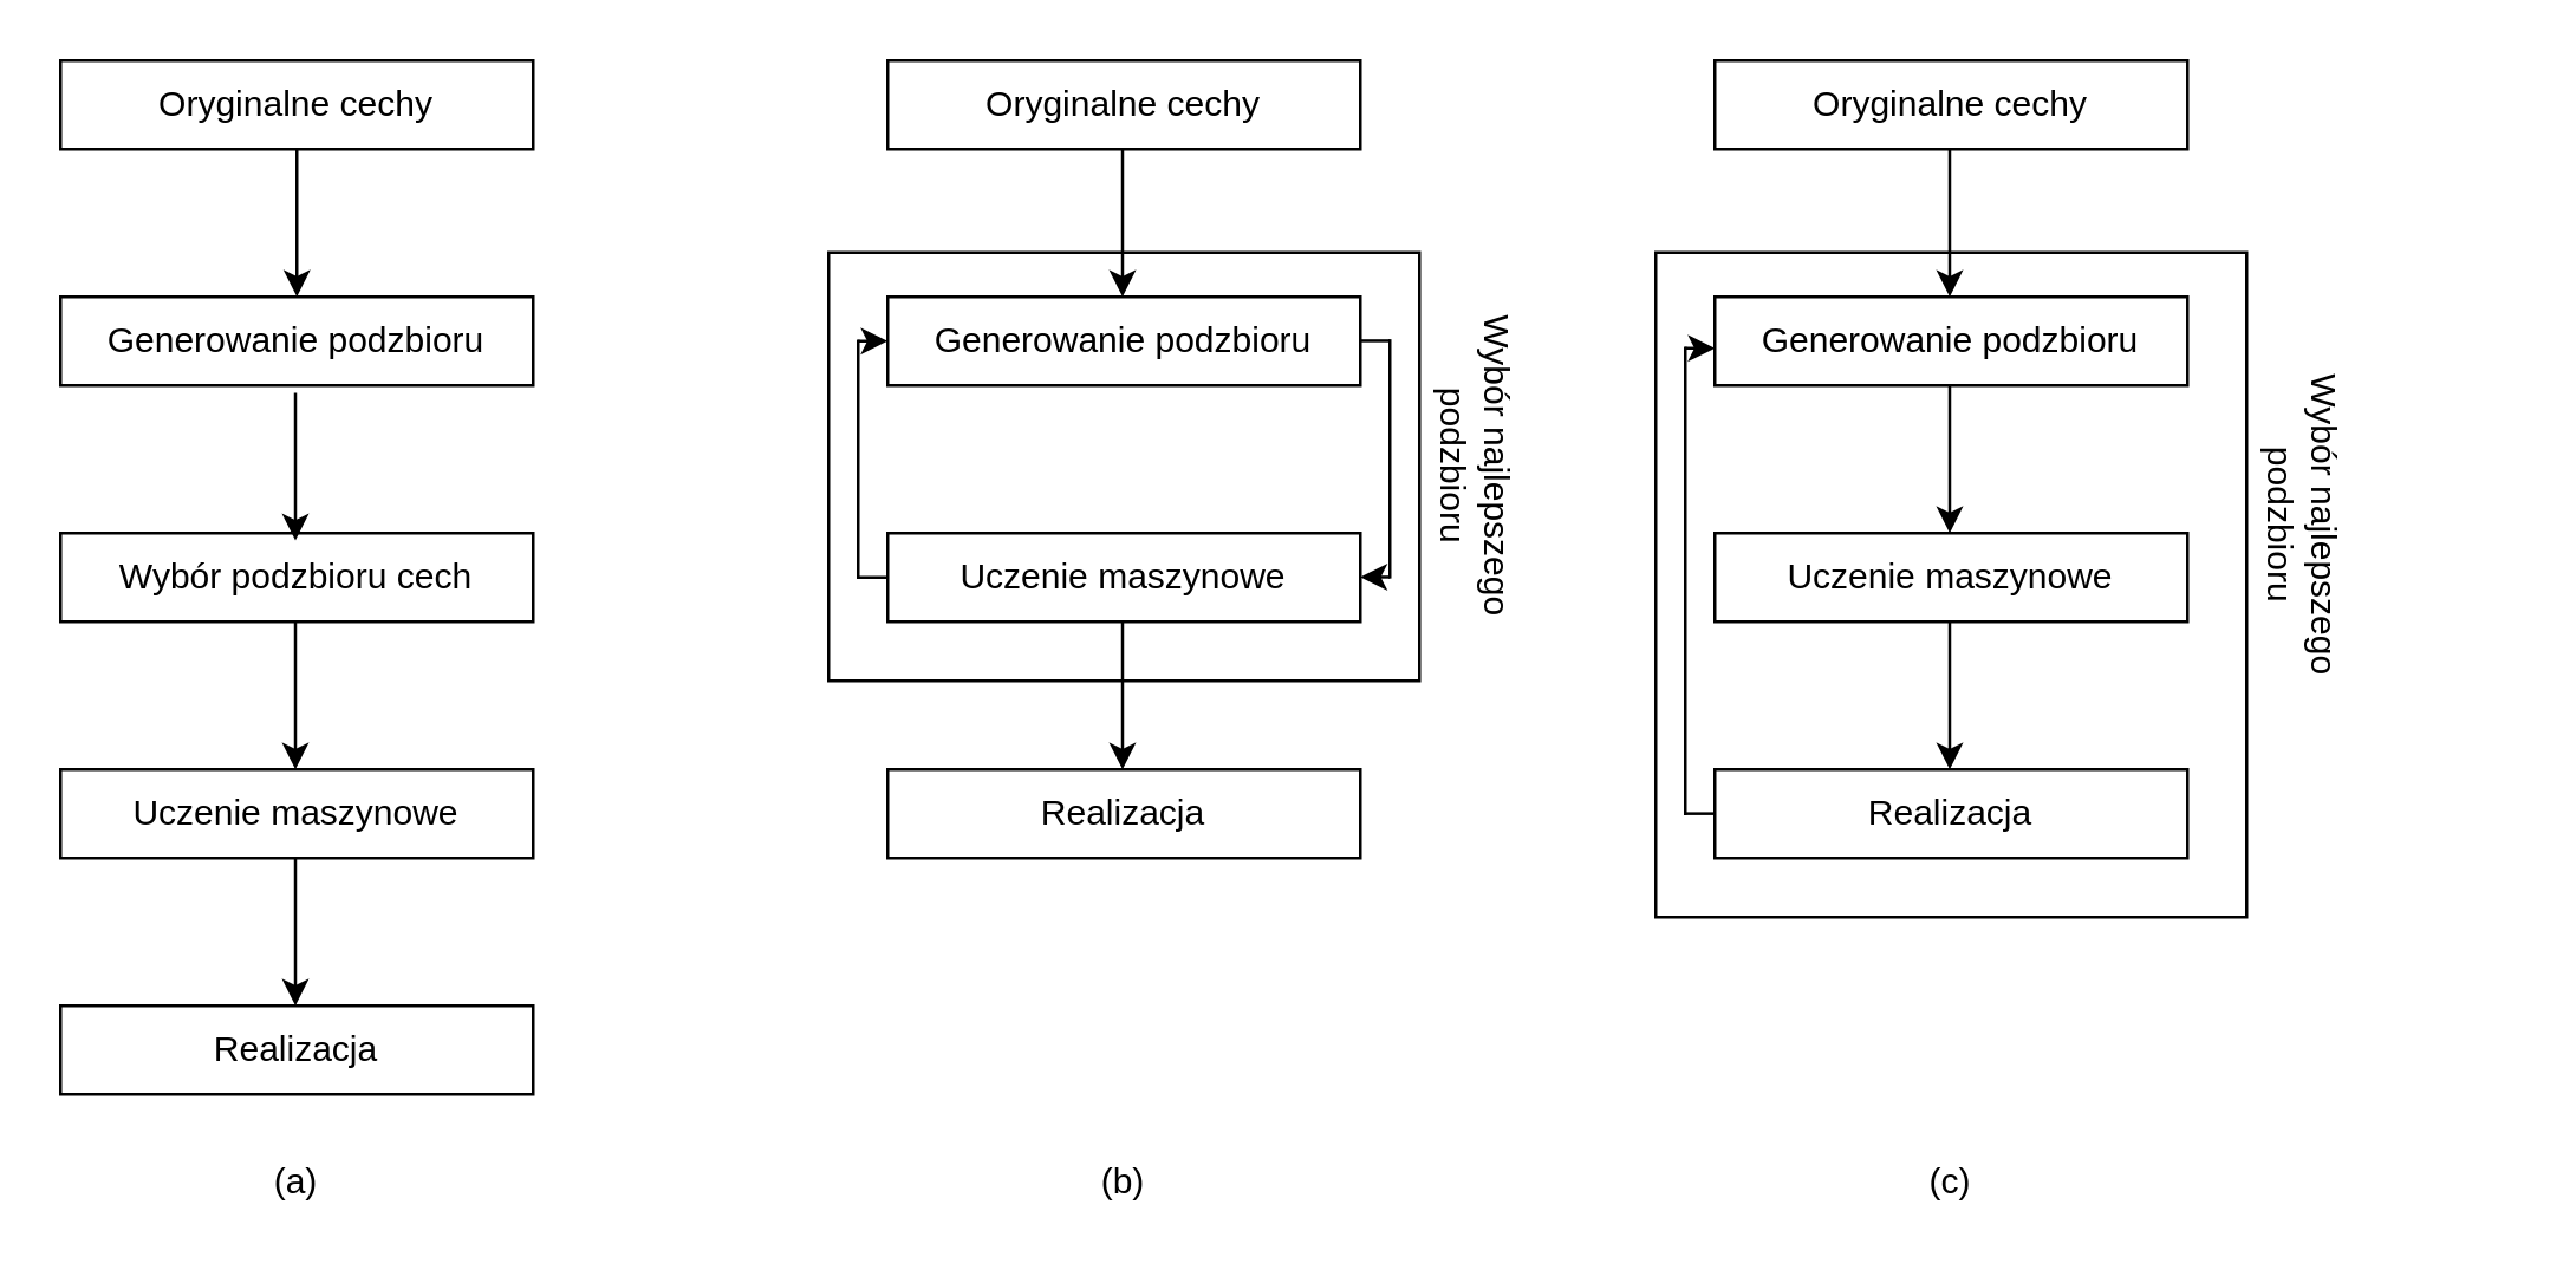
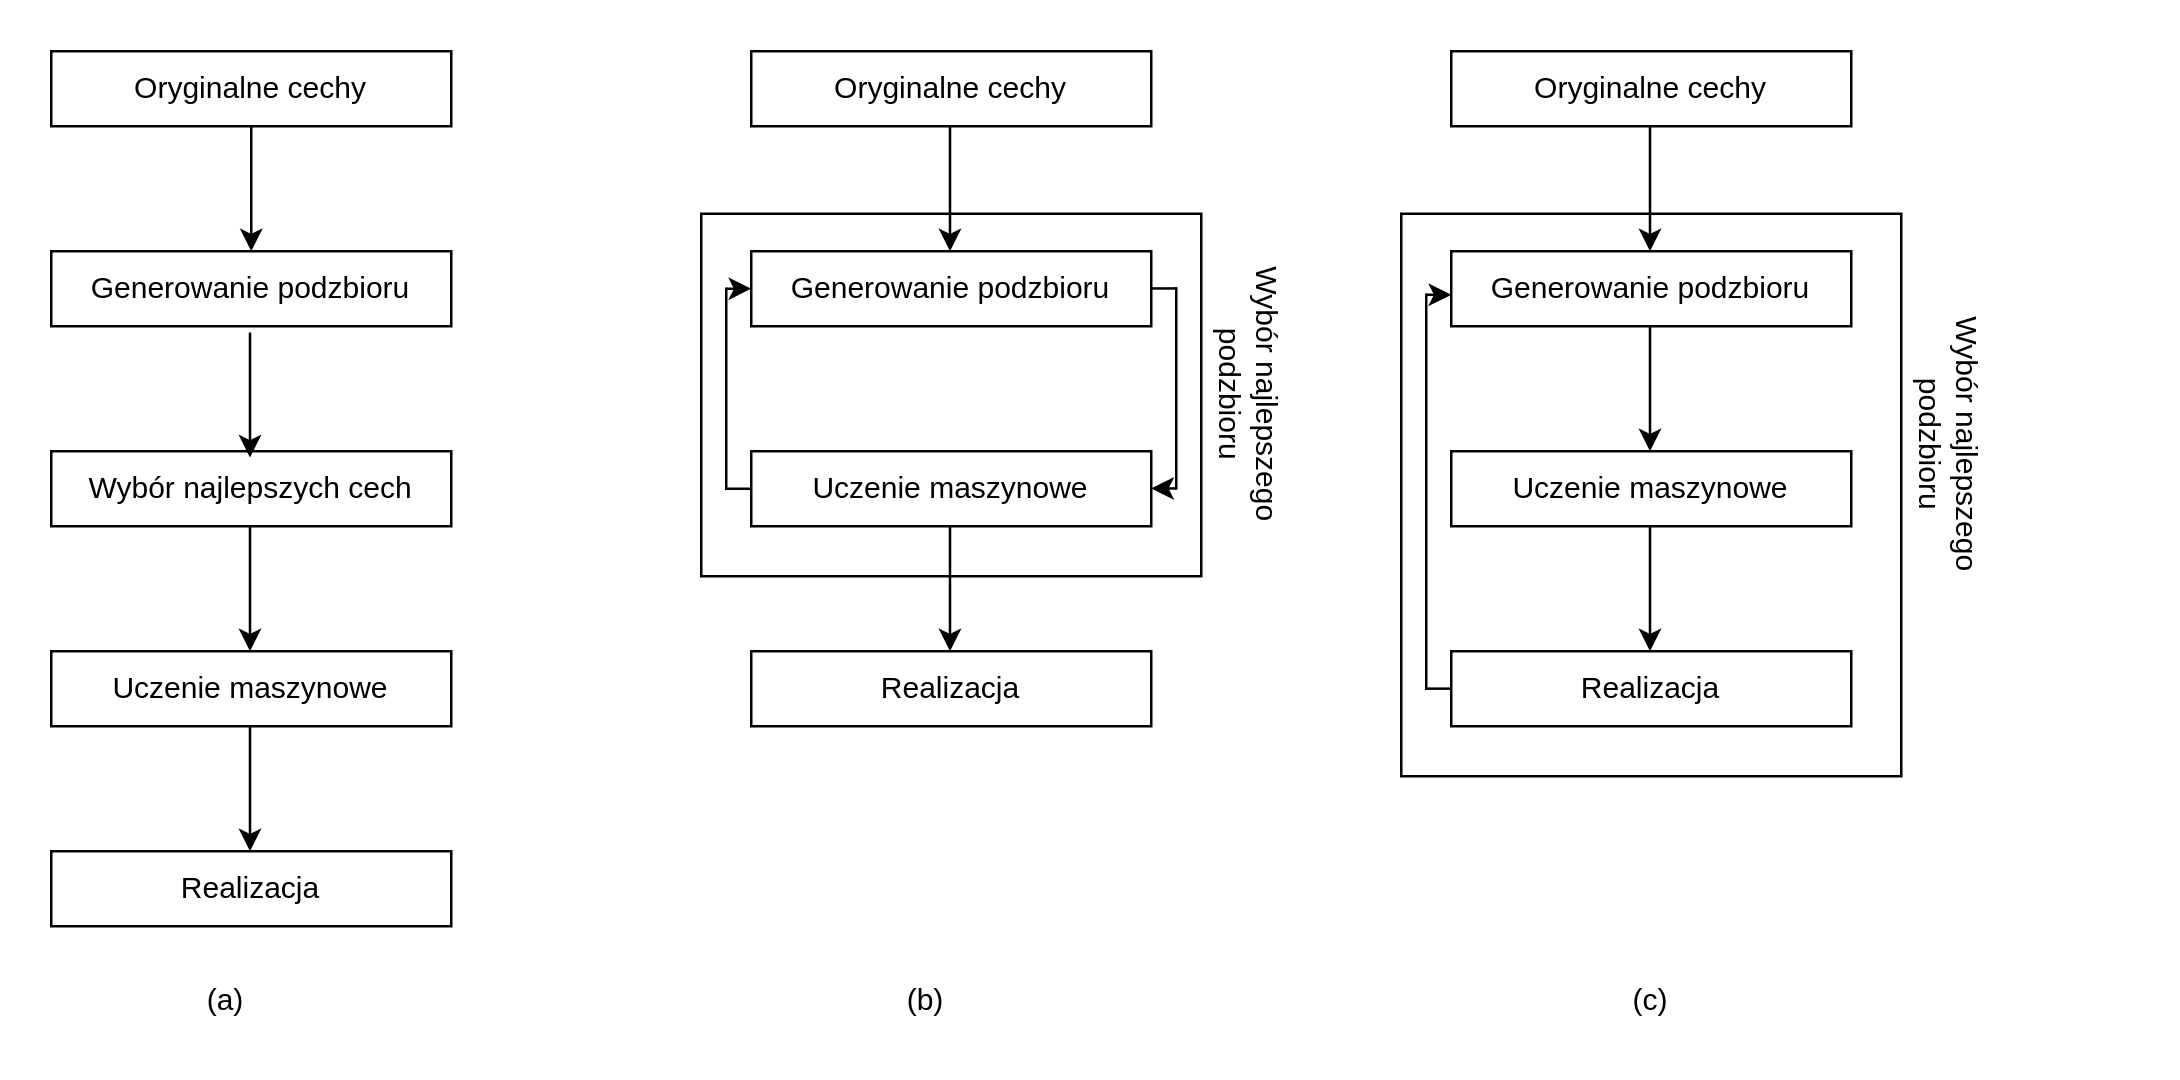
  <mxCell id="0" />
  <mxCell id="1" parent="0" />
  <mxCell id="2" value="" style="rounded=0;whiteSpace=wrap;html=1;" vertex="1" parent="1"><mxGeometry x="560" y="85" width="200" height="225" as="geometry" /></mxCell>
  <mxCell id="3" value="" style="rounded=0;whiteSpace=wrap;html=1;" vertex="1" parent="1"><mxGeometry x="280" y="85" width="200" height="145" as="geometry" /></mxCell>
  <mxCell id="4" value="Oryginalne cechy" style="rounded=0;whiteSpace=wrap;html=1;" vertex="1" parent="1"><mxGeometry x="20" y="20" width="160" height="30" as="geometry" /></mxCell>
  <mxCell id="5" value="Oryginalne cechy" style="rounded=0;whiteSpace=wrap;html=1;" vertex="1" parent="1"><mxGeometry x="300" y="20" width="160" height="30" as="geometry" /></mxCell>
  <mxCell id="6" value="Oryginalne cechy" style="rounded=0;whiteSpace=wrap;html=1;" vertex="1" parent="1"><mxGeometry x="580" y="20" width="160" height="30" as="geometry" /></mxCell>
  <mxCell id="7" value="Generowanie podzbioru" style="rounded=0;whiteSpace=wrap;html=1;" vertex="1" parent="1"><mxGeometry x="20" y="100" width="160" height="30" as="geometry" /></mxCell>
- <mxCell id="8" value="Wybór podzbioru cech" style="rounded=0;whiteSpace=wrap;html=1;" vertex="1" parent="1"><mxGeometry x="20" y="180" width="160" height="30" as="geometry" /></mxCell>
+ <mxCell id="8" value="Wybór najlepszych cech" style="rounded=0;whiteSpace=wrap;html=1;" vertex="1" parent="1"><mxGeometry x="20" y="180" width="160" height="30" as="geometry" /></mxCell>
  <mxCell id="9" value="Generowanie podzbioru" style="rounded=0;whiteSpace=wrap;html=1;" vertex="1" parent="1"><mxGeometry x="300" y="100" width="160" height="30" as="geometry" /></mxCell>
  <mxCell id="10" value="Uczenie maszynowe" style="rounded=0;whiteSpace=wrap;html=1;" vertex="1" parent="1"><mxGeometry x="300" y="180" width="160" height="30" as="geometry" /></mxCell>
  <mxCell id="11" value="Uczenie maszynowe" style="rounded=0;whiteSpace=wrap;html=1;" vertex="1" parent="1"><mxGeometry x="20" y="260" width="160" height="30" as="geometry" /></mxCell>
  <mxCell id="12" value="Realizacja" style="rounded=0;whiteSpace=wrap;html=1;" vertex="1" parent="1"><mxGeometry x="300" y="260" width="160" height="30" as="geometry" /></mxCell>
  <mxCell id="13" value="Realizacja" style="rounded=0;whiteSpace=wrap;html=1;" vertex="1" parent="1"><mxGeometry x="20" y="340" width="160" height="30" as="geometry" /></mxCell>
  <mxCell id="14" value="Generowanie podzbioru" style="rounded=0;whiteSpace=wrap;html=1;" vertex="1" parent="1"><mxGeometry x="580" y="100" width="160" height="30" as="geometry" /></mxCell>
  <mxCell id="15" value="Uczenie maszynowe" style="rounded=0;whiteSpace=wrap;html=1;" vertex="1" parent="1"><mxGeometry x="580" y="180" width="160" height="30" as="geometry" /></mxCell>
  <mxCell id="16" value="Realizacja" style="rounded=0;whiteSpace=wrap;html=1;" vertex="1" parent="1"><mxGeometry x="580" y="260" width="160" height="30" as="geometry" /></mxCell>
  <mxCell id="17" value="" style="endArrow=classic;html=1;exitX=0.5;exitY=1;exitDx=0;exitDy=0;entryX=0.5;entryY=0;entryDx=0;entryDy=0;" edge="1" parent="1" source="4" target="7"><mxGeometry width="50" height="50" relative="1" as="geometry"><mxPoint x="370" y="330" as="sourcePoint" /><mxPoint x="420" y="280" as="targetPoint" /></mxGeometry></mxCell>
  <mxCell id="18" value="" style="endArrow=classic;html=1;exitX=0.5;exitY=1;exitDx=0;exitDy=0;entryX=0.5;entryY=0;entryDx=0;entryDy=0;" edge="1" parent="1"><mxGeometry width="50" height="50" relative="1" as="geometry"><mxPoint x="99.5" y="132.5" as="sourcePoint" /><mxPoint x="99.5" y="182.5" as="targetPoint" /></mxGeometry></mxCell>
  <mxCell id="19" value="" style="endArrow=classic;html=1;exitX=0.5;exitY=1;exitDx=0;exitDy=0;entryX=0.5;entryY=0;entryDx=0;entryDy=0;" edge="1" parent="1"><mxGeometry width="50" height="50" relative="1" as="geometry"><mxPoint x="99.5" y="210" as="sourcePoint" /><mxPoint x="99.5" y="260" as="targetPoint" /></mxGeometry></mxCell>
  <mxCell id="20" value="" style="endArrow=classic;html=1;exitX=0.5;exitY=1;exitDx=0;exitDy=0;entryX=0.5;entryY=0;entryDx=0;entryDy=0;" edge="1" parent="1"><mxGeometry width="50" height="50" relative="1" as="geometry"><mxPoint x="99.5" y="290" as="sourcePoint" /><mxPoint x="99.5" y="340" as="targetPoint" /></mxGeometry></mxCell>
  <mxCell id="21" value="" style="endArrow=classic;html=1;exitX=0.5;exitY=1;exitDx=0;exitDy=0;entryX=0.5;entryY=0;entryDx=0;entryDy=0;" edge="1" parent="1"><mxGeometry width="50" height="50" relative="1" as="geometry"><mxPoint x="379.5" y="50" as="sourcePoint" /><mxPoint x="379.5" y="100" as="targetPoint" /></mxGeometry></mxCell>
  <mxCell id="22" value="" style="endArrow=classic;html=1;exitX=0.5;exitY=1;exitDx=0;exitDy=0;entryX=0.5;entryY=0;entryDx=0;entryDy=0;" edge="1" parent="1"><mxGeometry width="50" height="50" relative="1" as="geometry"><mxPoint x="379.5" y="210" as="sourcePoint" /><mxPoint x="379.5" y="260" as="targetPoint" /></mxGeometry></mxCell>
  <mxCell id="23" value="" style="endArrow=classic;html=1;exitX=0.5;exitY=1;exitDx=0;exitDy=0;entryX=0.5;entryY=0;entryDx=0;entryDy=0;" edge="1" parent="1"><mxGeometry width="50" height="50" relative="1" as="geometry"><mxPoint x="659.5" y="50" as="sourcePoint" /><mxPoint x="659.5" y="100" as="targetPoint" /></mxGeometry></mxCell>
  <mxCell id="24" value="" style="endArrow=classic;html=1;exitX=0.5;exitY=1;exitDx=0;exitDy=0;entryX=0.5;entryY=0;entryDx=0;entryDy=0;" edge="1" parent="1"><mxGeometry width="50" height="50" relative="1" as="geometry"><mxPoint x="659.5" y="130" as="sourcePoint" /><mxPoint x="659.5" y="180" as="targetPoint" /></mxGeometry></mxCell>
  <mxCell id="25" value="" style="endArrow=classic;html=1;exitX=0.5;exitY=1;exitDx=0;exitDy=0;entryX=0.5;entryY=0;entryDx=0;entryDy=0;" edge="1" parent="1"><mxGeometry width="50" height="50" relative="1" as="geometry"><mxPoint x="659.5" y="210" as="sourcePoint" /><mxPoint x="659.5" y="260" as="targetPoint" /></mxGeometry></mxCell>
  <mxCell id="26" value="" style="endArrow=none;html=1;startSize=6;" edge="1" parent="1"><mxGeometry width="50" height="50" relative="1" as="geometry"><mxPoint x="290" y="195.5" as="sourcePoint" /><mxPoint x="290" y="114.5" as="targetPoint" /></mxGeometry></mxCell>
  <mxCell id="27" value="" style="endArrow=none;html=1;exitX=0;exitY=0.5;exitDx=0;exitDy=0;" edge="1" parent="1" source="10"><mxGeometry width="50" height="50" relative="1" as="geometry"><mxPoint x="340" y="270" as="sourcePoint" /><mxPoint x="290" y="195" as="targetPoint" /></mxGeometry></mxCell>
  <mxCell id="28" value="" style="endArrow=classic;html=1;entryX=0;entryY=0.5;entryDx=0;entryDy=0;" edge="1" parent="1" target="9"><mxGeometry width="50" height="50" relative="1" as="geometry"><mxPoint x="290" y="115" as="sourcePoint" /><mxPoint x="370" y="120" as="targetPoint" /></mxGeometry></mxCell>
  <mxCell id="29" value="" style="endArrow=none;html=1;startSize=6;" edge="1" parent="1"><mxGeometry width="50" height="50" relative="1" as="geometry"><mxPoint x="570" y="275.5" as="sourcePoint" /><mxPoint x="570" y="116.91" as="targetPoint" /></mxGeometry></mxCell>
  <mxCell id="30" value="" style="endArrow=none;html=1;exitX=0;exitY=0.5;exitDx=0;exitDy=0;" edge="1" parent="1"><mxGeometry width="50" height="50" relative="1" as="geometry"><mxPoint x="580" y="274.96" as="sourcePoint" /><mxPoint x="570" y="274.96" as="targetPoint" /></mxGeometry></mxCell>
  <mxCell id="31" value="" style="endArrow=classic;html=1;entryX=0;entryY=0.5;entryDx=0;entryDy=0;" edge="1" parent="1"><mxGeometry width="50" height="50" relative="1" as="geometry"><mxPoint x="570" y="117.41" as="sourcePoint" /><mxPoint x="580" y="117.41" as="targetPoint" /></mxGeometry></mxCell>
  <mxCell id="32" value="" style="endArrow=none;html=1;startSize=6;" edge="1" parent="1"><mxGeometry width="50" height="50" relative="1" as="geometry"><mxPoint x="470" y="195.35" as="sourcePoint" /><mxPoint x="470" y="114.35" as="targetPoint" /></mxGeometry></mxCell>
  <mxCell id="33" value="" style="endArrow=none;html=1;exitX=0;exitY=0.5;exitDx=0;exitDy=0;" edge="1" parent="1"><mxGeometry width="50" height="50" relative="1" as="geometry"><mxPoint x="470" y="114.88" as="sourcePoint" /><mxPoint x="460" y="114.88" as="targetPoint" /></mxGeometry></mxCell>
  <mxCell id="34" value="" style="endArrow=classic;html=1;" edge="1" parent="1"><mxGeometry width="50" height="50" relative="1" as="geometry"><mxPoint x="470" y="194.88" as="sourcePoint" /><mxPoint x="460" y="194.88" as="targetPoint" /></mxGeometry></mxCell>
  <mxCell id="35" value="Wybór najlepszego podzbioru" style="text;html=1;strokeColor=none;fillColor=none;align=center;verticalAlign=middle;whiteSpace=wrap;rounded=0;rotation=90;" vertex="1" parent="1"><mxGeometry x="430" y="147.5" width="140" height="20" as="geometry" /></mxCell>
  <mxCell id="36" value="Wybór najlepszego podzbioru" style="text;html=1;strokeColor=none;fillColor=none;align=center;verticalAlign=middle;whiteSpace=wrap;rounded=0;rotation=90;" vertex="1" parent="1"><mxGeometry x="710" y="167.5" width="140" height="20" as="geometry" /></mxCell>
- <mxCell id="37" value="(a)" style="text;html=1;strokeColor=none;fillColor=none;align=center;verticalAlign=middle;whiteSpace=wrap;rounded=0;" vertex="1" parent="1"><mxGeometry x="80" y="390" width="40" height="20" as="geometry" /></mxCell>
- <mxCell id="38" value="(b)" style="text;html=1;strokeColor=none;fillColor=none;align=center;verticalAlign=middle;whiteSpace=wrap;rounded=0;" vertex="1" parent="1"><mxGeometry x="360" y="390" width="40" height="20" as="geometry" /></mxCell>
+ <mxCell id="37" value="(a)" style="text;html=1;strokeColor=none;fillColor=none;align=center;verticalAlign=middle;whiteSpace=wrap;rounded=0;" vertex="1" parent="1"><mxGeometry x="70" y="390" width="40" height="20" as="geometry" /></mxCell>
+ <mxCell id="38" value="(b)" style="text;html=1;strokeColor=none;fillColor=none;align=center;verticalAlign=middle;whiteSpace=wrap;rounded=0;" vertex="1" parent="1"><mxGeometry x="350" y="390" width="40" height="20" as="geometry" /></mxCell>
  <mxCell id="39" value="(c)" style="text;html=1;strokeColor=none;fillColor=none;align=center;verticalAlign=middle;whiteSpace=wrap;rounded=0;" vertex="1" parent="1"><mxGeometry x="640" y="390" width="40" height="20" as="geometry" /></mxCell>
